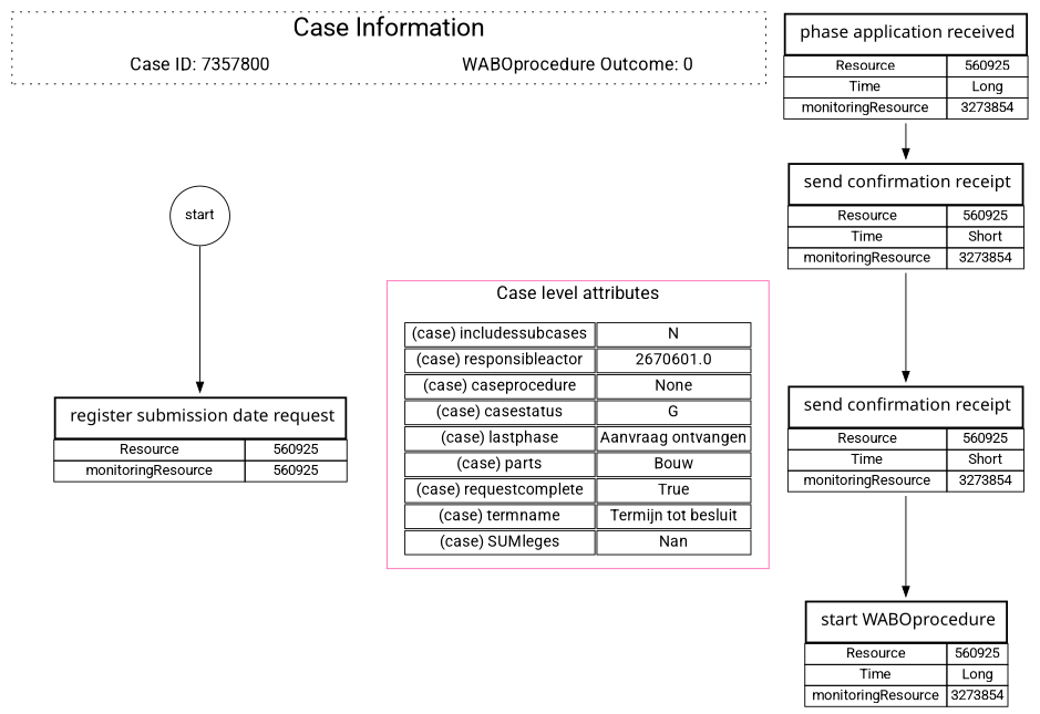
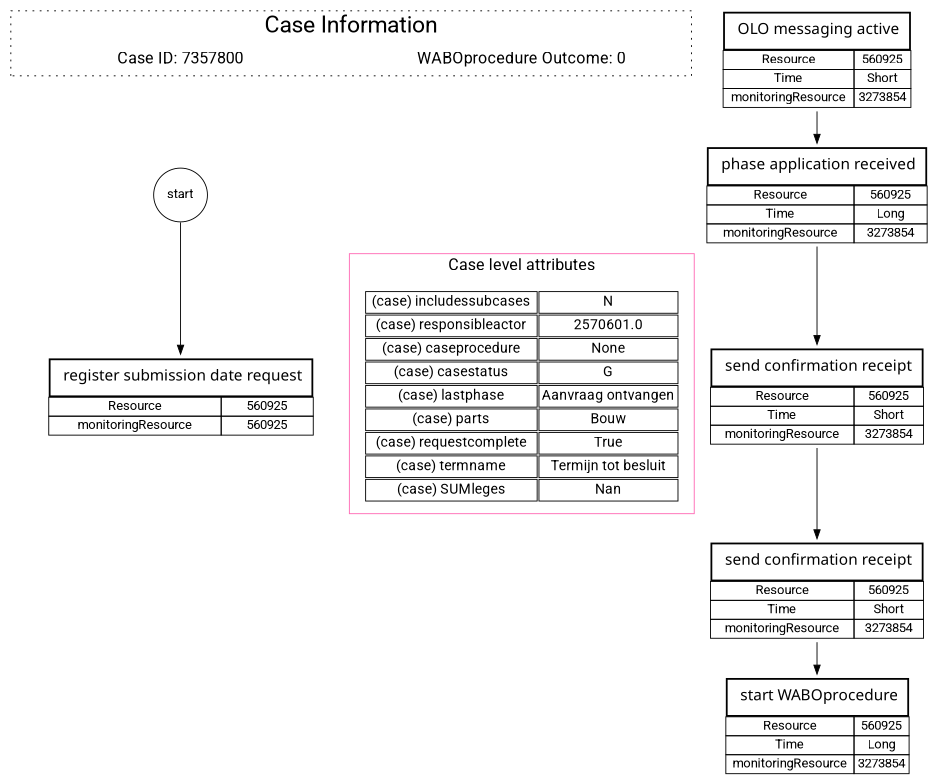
  digraph {
    compound=True
    fontname=Roboto
    rankdir=TB
    node [fontname=Roboto shape=none]
    edge [fontname=Roboto]
    n1 [fontsize=18 group=a height=0 label="Case ID: 7357800" margin=0 shape=plaintext width=5]
    n2 [fontsize=18 height=0 label="WABOprocedure Outcome: 0" margin=0 shape=plaintext width=5]
-   n3 [fontsize=16 group=b label=<<table border="0"><tr><td port="(case) includessubcases" border="1" cellspacing="10"> (case) includessubcases </td><td border="1">N</td></tr><tr><td port="(case) responsibleactor" border="1" cellspacing="10"> (case) responsibleactor </td><td border="1">2670601.0</td></tr><tr><td port="(case) caseprocedure" border="1" cellspacing="10"> (case) caseprocedure </td><td border="1">None</td></tr><tr><td port="(case) casestatus" border="1" cellspacing="10"> (case) casestatus </td><td border="1">G</td></tr><tr><td port="(case) lastphase" border="1" cellspacing="10"> (case) lastphase </td><td border="1">Aanvraag ontvangen</td></tr><tr><td port="(case) parts" border="1" cellspacing="10"> (case) parts </td><td border="1">Bouw</td></tr><tr><td port="(case) requestcomplete" border="1" cellspacing="10"> (case) requestcomplete </td><td border="1">True</td></tr><tr><td port="(case) termname" border="1" cellspacing="10"> (case) termname </td><td border="1">Termijn tot besluit</td></tr><tr><td port="(case) SUMleges" border="1" cellspacing="10"> (case) SUMleges </td><td border="1">Nan</td></tr></table>>]
+   n3 [fontsize=16 group=b label=<<table border="0"><tr><td port="(case) includessubcases" border="1" cellspacing="10"> (case) includessubcases </td><td border="1">N</td></tr><tr><td port="(case) responsibleactor" border="1" cellspacing="10"> (case) responsibleactor </td><td border="1">2570601.0</td></tr><tr><td port="(case) caseprocedure" border="1" cellspacing="10"> (case) caseprocedure </td><td border="1">None</td></tr><tr><td port="(case) casestatus" border="1" cellspacing="10"> (case) casestatus </td><td border="1">G</td></tr><tr><td port="(case) lastphase" border="1" cellspacing="10"> (case) lastphase </td><td border="1">Aanvraag ontvangen</td></tr><tr><td port="(case) parts" border="1" cellspacing="10"> (case) parts </td><td border="1">Bouw</td></tr><tr><td port="(case) requestcomplete" border="1" cellspacing="10"> (case) requestcomplete </td><td border="1">True</td></tr><tr><td port="(case) termname" border="1" cellspacing="10"> (case) termname </td><td border="1">Termijn tot besluit</td></tr><tr><td port="(case) SUMleges" border="1" cellspacing="10"> (case) SUMleges </td><td border="1">Nan</td></tr></table>>]
    start [group=a shape=circle]
    n5 [label=<<table border="0" cellspacing="0" cellpadding="2"><tr><td port="activity" colspan="2" border="2" cellpadding="10"> <FONT POINT-SIZE="17" face="segio ui history">register submission date request</FONT></td></tr><tr><td port="Resource" border="1"> Resource </td><td border="1">560925</td></tr><tr><td port="monitoringResource" border="1"> monitoringResource </td><td border="1">560925</td></tr></table>>]
+   n6 [label=<<table border="0" cellspacing="0" cellpadding="2"><tr><td port="activity" colspan="2" border="2" cellpadding="10"> <FONT POINT-SIZE="17" face="segio ui history">OLO messaging active</FONT></td></tr><tr><td port="Resource" border="1"> Resource </td><td border="1">560925</td></tr><tr><td port="Time" border="1"> Time </td><td border="1">Short</td></tr><tr><td port="monitoringResource" border="1"> monitoringResource </td><td border="1">3273854</td></tr></table>>]
    n7 [label=<<table border="0" cellspacing="0" cellpadding="2"><tr><td port="activity" colspan="2" border="2" cellpadding="10"> <FONT POINT-SIZE="17" face="segio ui history">phase application received</FONT></td></tr><tr><td port="Resource" border="1"> Resource </td><td border="1">560925</td></tr><tr><td port="Time" border="1"> Time </td><td border="1">Long</td></tr><tr><td port="monitoringResource" border="1"> monitoringResource </td><td border="1">3273854</td></tr></table>>]
    dummy [fontsize=16 group=b shape=box style=invis]
    n9 [label=<<table border="0" cellspacing="0" cellpadding="2"><tr><td port="activity" colspan="2" border="2" cellpadding="10"> <FONT POINT-SIZE="17" face="segio ui history">send confirmation receipt</FONT></td></tr><tr><td port="Resource" border="1"> Resource </td><td border="1">560925</td></tr><tr><td port="Time" border="1"> Time </td><td border="1">Short</td></tr><tr><td port="monitoringResource" border="1"> monitoringResource </td><td border="1">3273854</td></tr></table>>]
    n10 [label=<<table border="0" cellspacing="0" cellpadding="2"><tr><td port="activity" colspan="2" border="2" cellpadding="10"> <FONT POINT-SIZE="17" face="segio ui history">send confirmation receipt</FONT></td></tr><tr><td port="Resource" border="1"> Resource </td><td border="1">560925</td></tr><tr><td port="Time" border="1"> Time </td><td border="1">Short</td></tr><tr><td port="monitoringResource" border="1"> monitoringResource </td><td border="1">3273854</td></tr></table>>]
    n11 [label=<<table border="0" cellspacing="0" cellpadding="2"><tr><td port="activity" colspan="2" border="2" cellpadding="10"> <FONT POINT-SIZE="17" face="segio ui history">start WABOprocedure</FONT></td></tr><tr><td port="Resource" border="1"> Resource </td><td border="1">560925</td></tr><tr><td port="Time" border="1"> Time </td><td border="1">Long</td></tr><tr><td port="monitoringResource" border="1"> monitoringResource </td><td border="1">3273854</td></tr></table>>]
    subgraph cluster_1 {
      fontsize=25
      label="Case Information"
      rank=same
      style=dotted
      n1
      n2
    }
    subgraph cluster_2 {
      color=hotpink
      fontsize=18
      label="Case level attributes"
      style=solid
      n3
    }
    subgraph sub_3 {
      start
      n5
+     n6
      n7
      dummy
      n9
      n10
      n11
    }
    n1 -> n2 [constraint=false style=invis]
    n1 -> start [style=invis]
    n2 -> dummy [style=invis]
    start -> n5
    n5 -> n3 [constraint=false style=invis]
+   n6 -> n7
    n7 -> n9
    dummy -> n3 [style=invis]
    n9 -> n10
    n10 -> n11
  }
